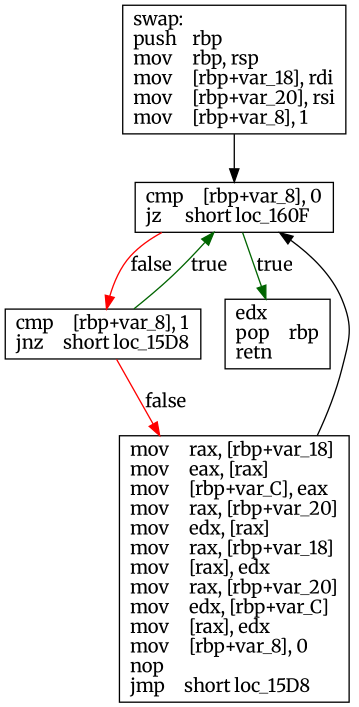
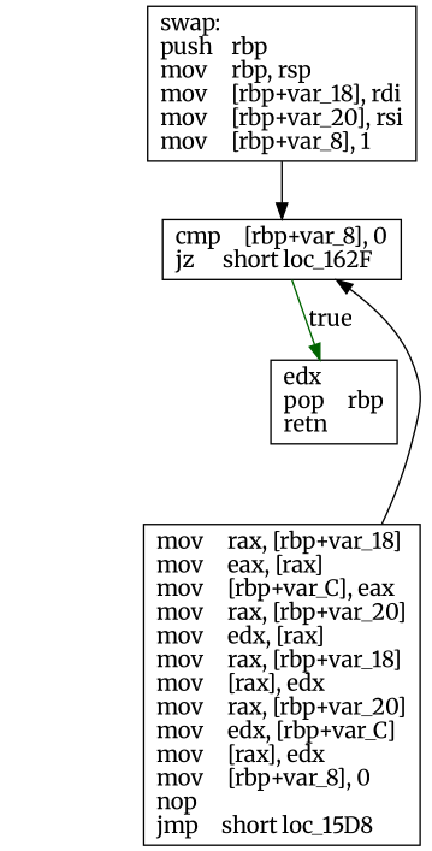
  digraph {
    fontname=Merriweather
    node [fontname=Merriweather shape=box]
    edge [fontname=Merriweather]
    n1 [label="swap:\lpush    rbp\lmov     rbp, rsp\lmov     [rbp+var_18], rdi\lmov     [rbp+var_20], rsi\lmov     [rbp+var_8], 1\l"]
-   n2 [label="cmp     [rbp+var_8], 0\ljz      short loc_160F\l"]
-   n3 [label="cmp     [rbp+var_8], 1\ljnz     short loc_15D8\l"]
+   n2 [label="cmp     [rbp+var_8], 0\ljz      short loc_162F\l"]
    n4 [label="edx\lpop     rbp\lretn\l"]
    n5 [label="mov     rax, [rbp+var_18]\lmov     eax, [rax]\lmov     [rbp+var_C], eax\lmov     rax, [rbp+var_20]\lmov     edx, [rax]\lmov     rax, [rbp+var_18]\lmov     [rax], edx\lmov     rax, [rbp+var_20]\lmov     edx, [rbp+var_C]\lmov     [rax], edx\lmov     [rbp+var_8], 0\lnop\ljmp     short loc_15D8\l"]
    n1 -> n2
-   n2 -> n3 [color=red label=false]
    n2 -> n4 [color=darkgreen label=true]
-   n3 -> n2 [color=darkgreen label=true]
-   n3 -> n5 [color=red label=false]
    n5 -> n2
  }
